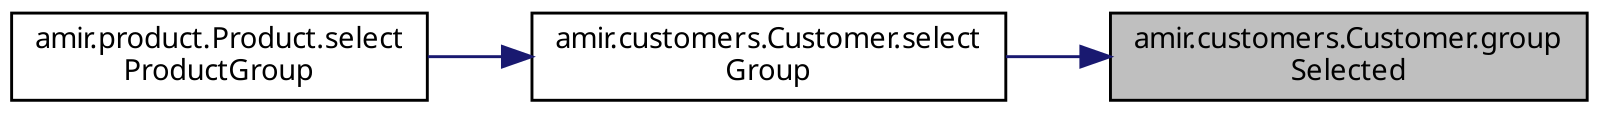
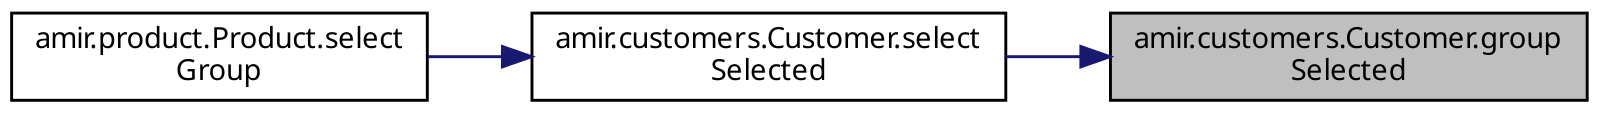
  digraph {
    rankdir=RL
    node [color=black fillcolor=white fontname="FreeSans.ttf" fontsize=10 shape=record style=filled]
    edge [color=midnightblue dir=back fontname="FreeSans.ttf" fontsize=10 labelfontname="FreeSans.ttf" labelfontsize=10 style=solid]
    n1 [fillcolor=grey75 fontcolor=black height=0.2 label="amir.customers.Customer.group\lSelected" width=0.4]
-   n2 [height=0.2 label="amir.customers.Customer.select\lGroup" width=0.4]
-   n3 [height=0.2 label="amir.product.Product.select\lProductGroup" width=0.4]
+   n2 [height=0.2 label="amir.customers.Customer.select\lSelected" width=0.4]
+   n3 [height=0.2 label="amir.product.Product.select\lGroup" width=0.4]
    n1 -> n2
    n2 -> n3
  }
